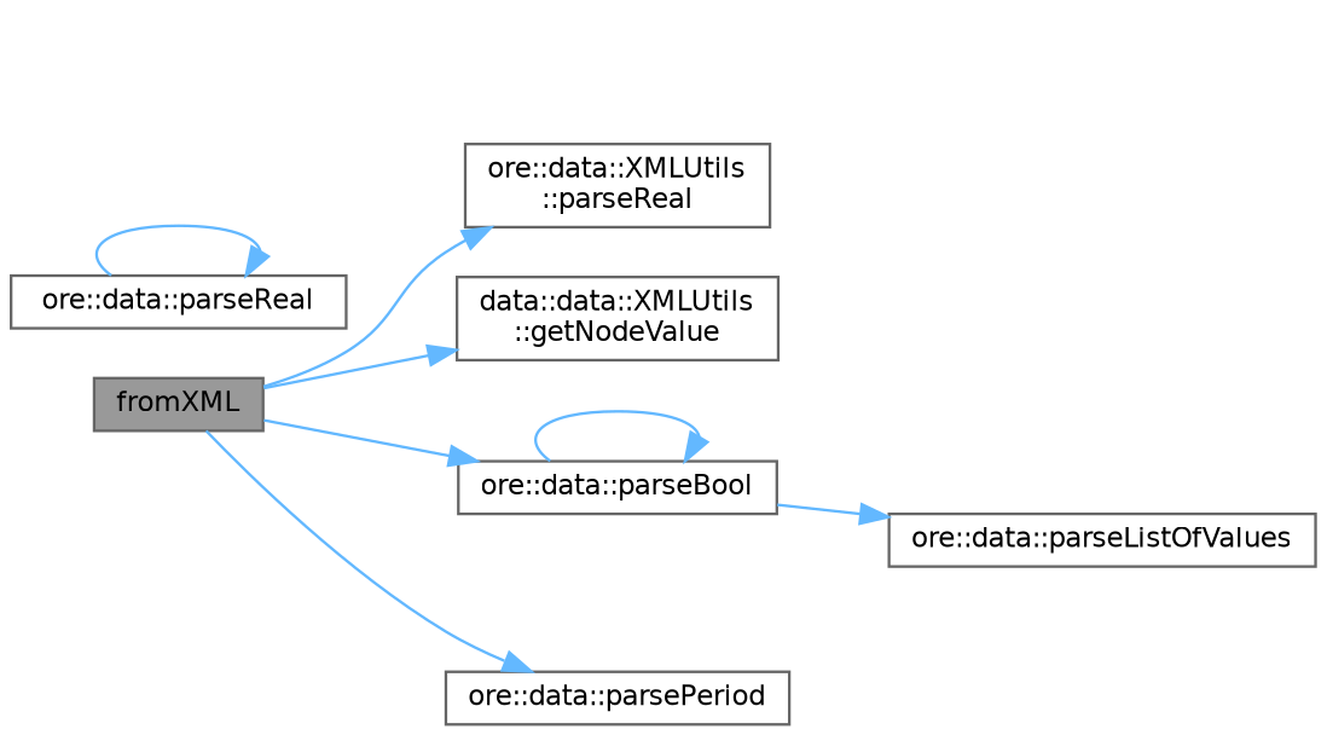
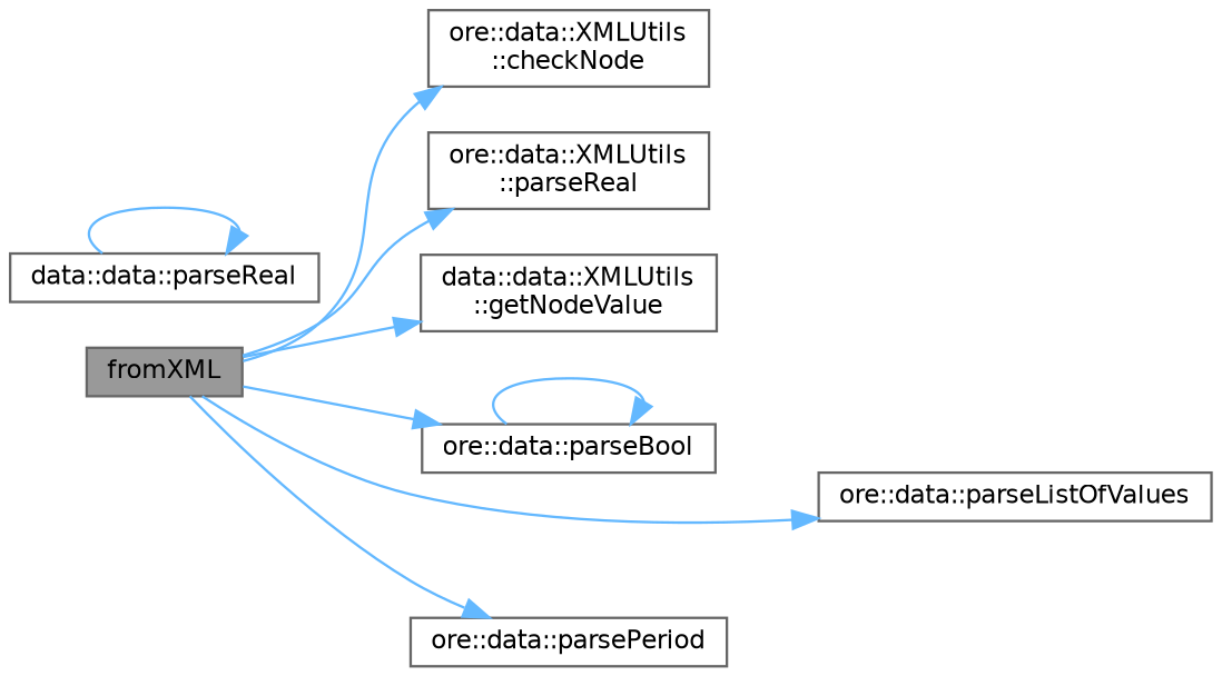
  digraph {
    rankdir=LR
    node [color=grey40 fillcolor=white fontname=Helvetica fontsize=10 shape=box style=filled]
    edge [color=steelblue1 fontname=Helvetica fontsize=10 labelfontname=Helvetica labelfontsize=10 style=solid]
    n1 [color=gray40 fillcolor=grey60 fontcolor=black height=0.2 label=fromXML width=0.4]
+   n2 [height=0.2 label="ore::data::XMLUtils\l::checkNode" width=0.4]
    n3 [height=0.2 label="ore::data::XMLUtils\l::parseReal" width=0.4]
    n4 [height=0.2 label="data::data::XMLUtils\l::getNodeValue" width=0.4]
    n5 [height=0.2 label="ore::data::parseBool" width=0.4]
    n6 [height=0.2 label="ore::data::parseListOfValues" width=0.4]
    n7 [height=0.2 label="ore::data::parsePeriod" width=0.4]
-   n8 [height=0.2 label="ore::data::parseReal" width=0.4]
+   n8 [height=0.2 label="data::data::parseReal" width=0.4]
+   n1 -> n2
    n1 -> n3
    n1 -> n4
    n1 -> n5
-   n5 -> n6
+   n1 -> n6
    n1 -> n7
    n5 -> n5
    n8 -> n8
  }
